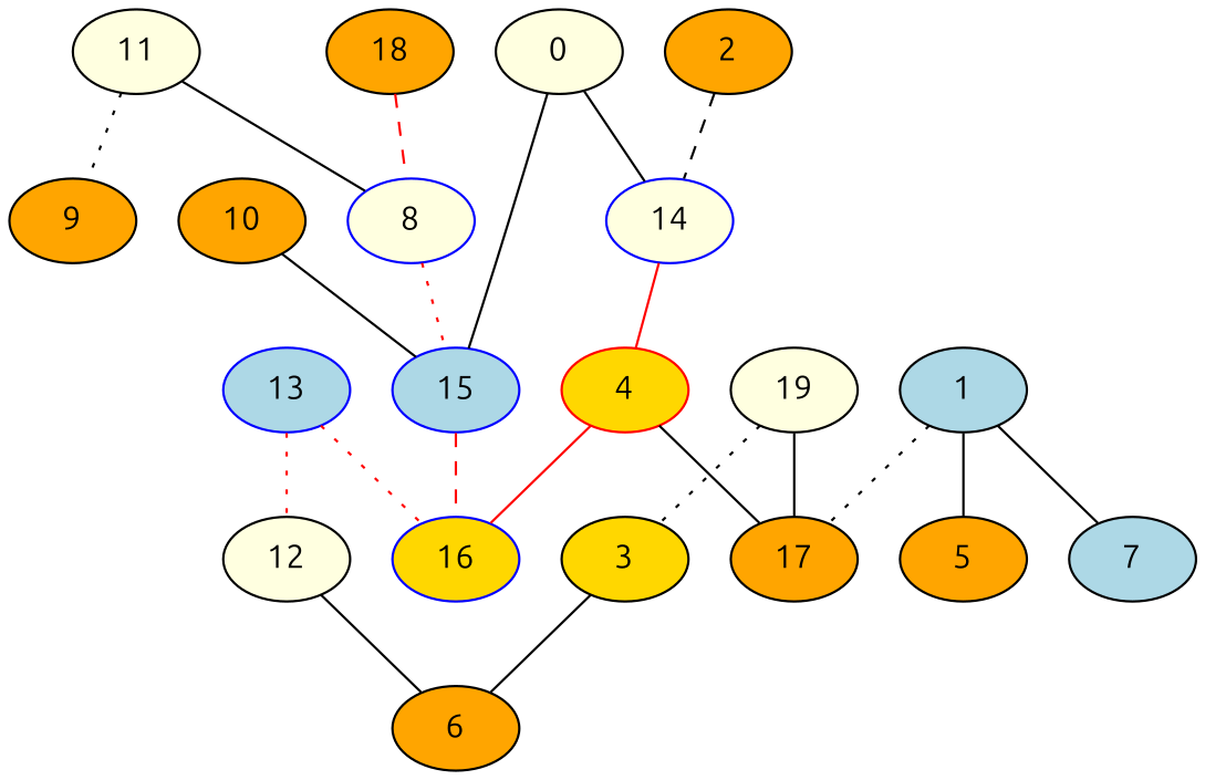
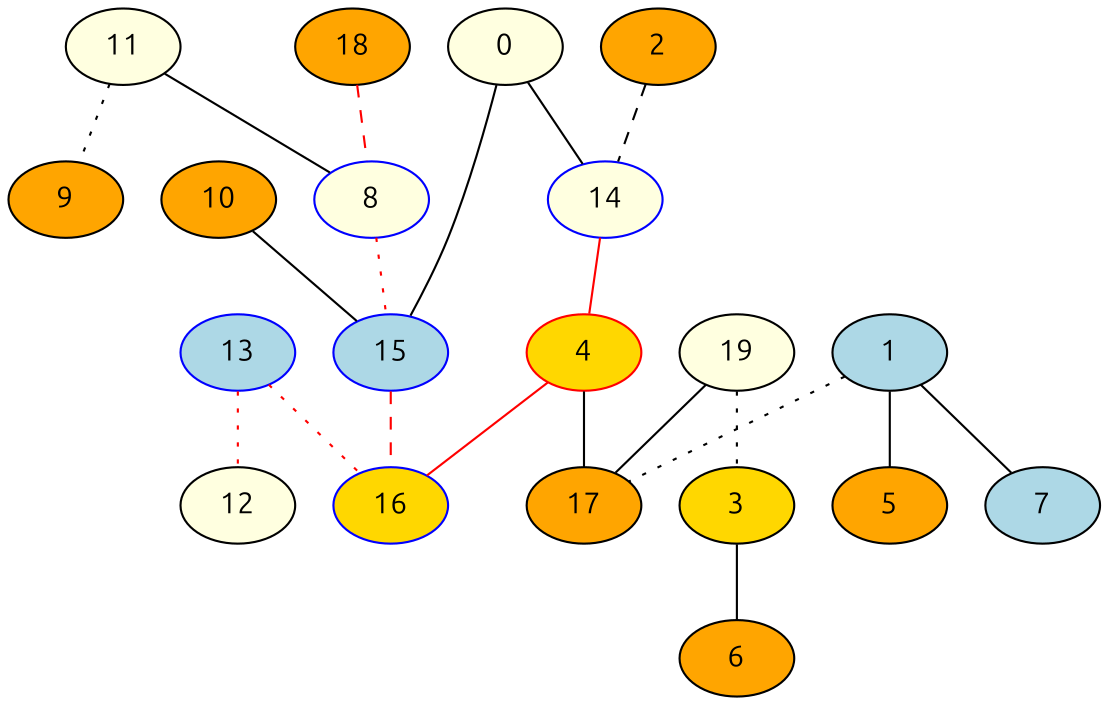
  graph {
    fontname=Ubuntu
    node [fillcolor=orange fontname=Ubuntu style=filled]
    edge [fontname=Ubuntu style=solid]
    11 [fillcolor=lightyellow]
    9
    8 [color=blue fillcolor=lightyellow]
    15 [color=blue fillcolor=lightblue]
    16 [color=blue fillcolor=gold]
    10
    13 [color=blue fillcolor=lightblue]
    12 [color=black fillcolor=lightyellow]
    6
    14 [color=blue fillcolor=lightyellow]
    4 [color=red fillcolor=gold]
    17
    19 [fillcolor=lightyellow]
    3 [fillcolor=gold]
    18
    1 [fillcolor=lightblue]
    5
    7 [fillcolor=lightblue]
    0 [fillcolor=lightyellow]
    2
    11 -- 9 [style=dotted]
    11 -- 8
    8 -- 15 [color=red style=dotted]
    15 -- 16 [color=red style=dashed]
    10 -- 15
    13 -- 16 [color=red style=dotted]
    13 -- 12 [color=red style=dotted]
-   12 -- 6
    14 -- 4 [color=red]
    4 -- 16 [color=red]
    4 -- 17
    19 -- 17
    19 -- 3 [style=dotted]
    3 -- 6
    18 -- 8 [color=red style=dashed]
    1 -- 17 [style=dotted]
    1 -- 5
    1 -- 7
    0 -- 15
    0 -- 14
    2 -- 14 [style=dashed]
  }
